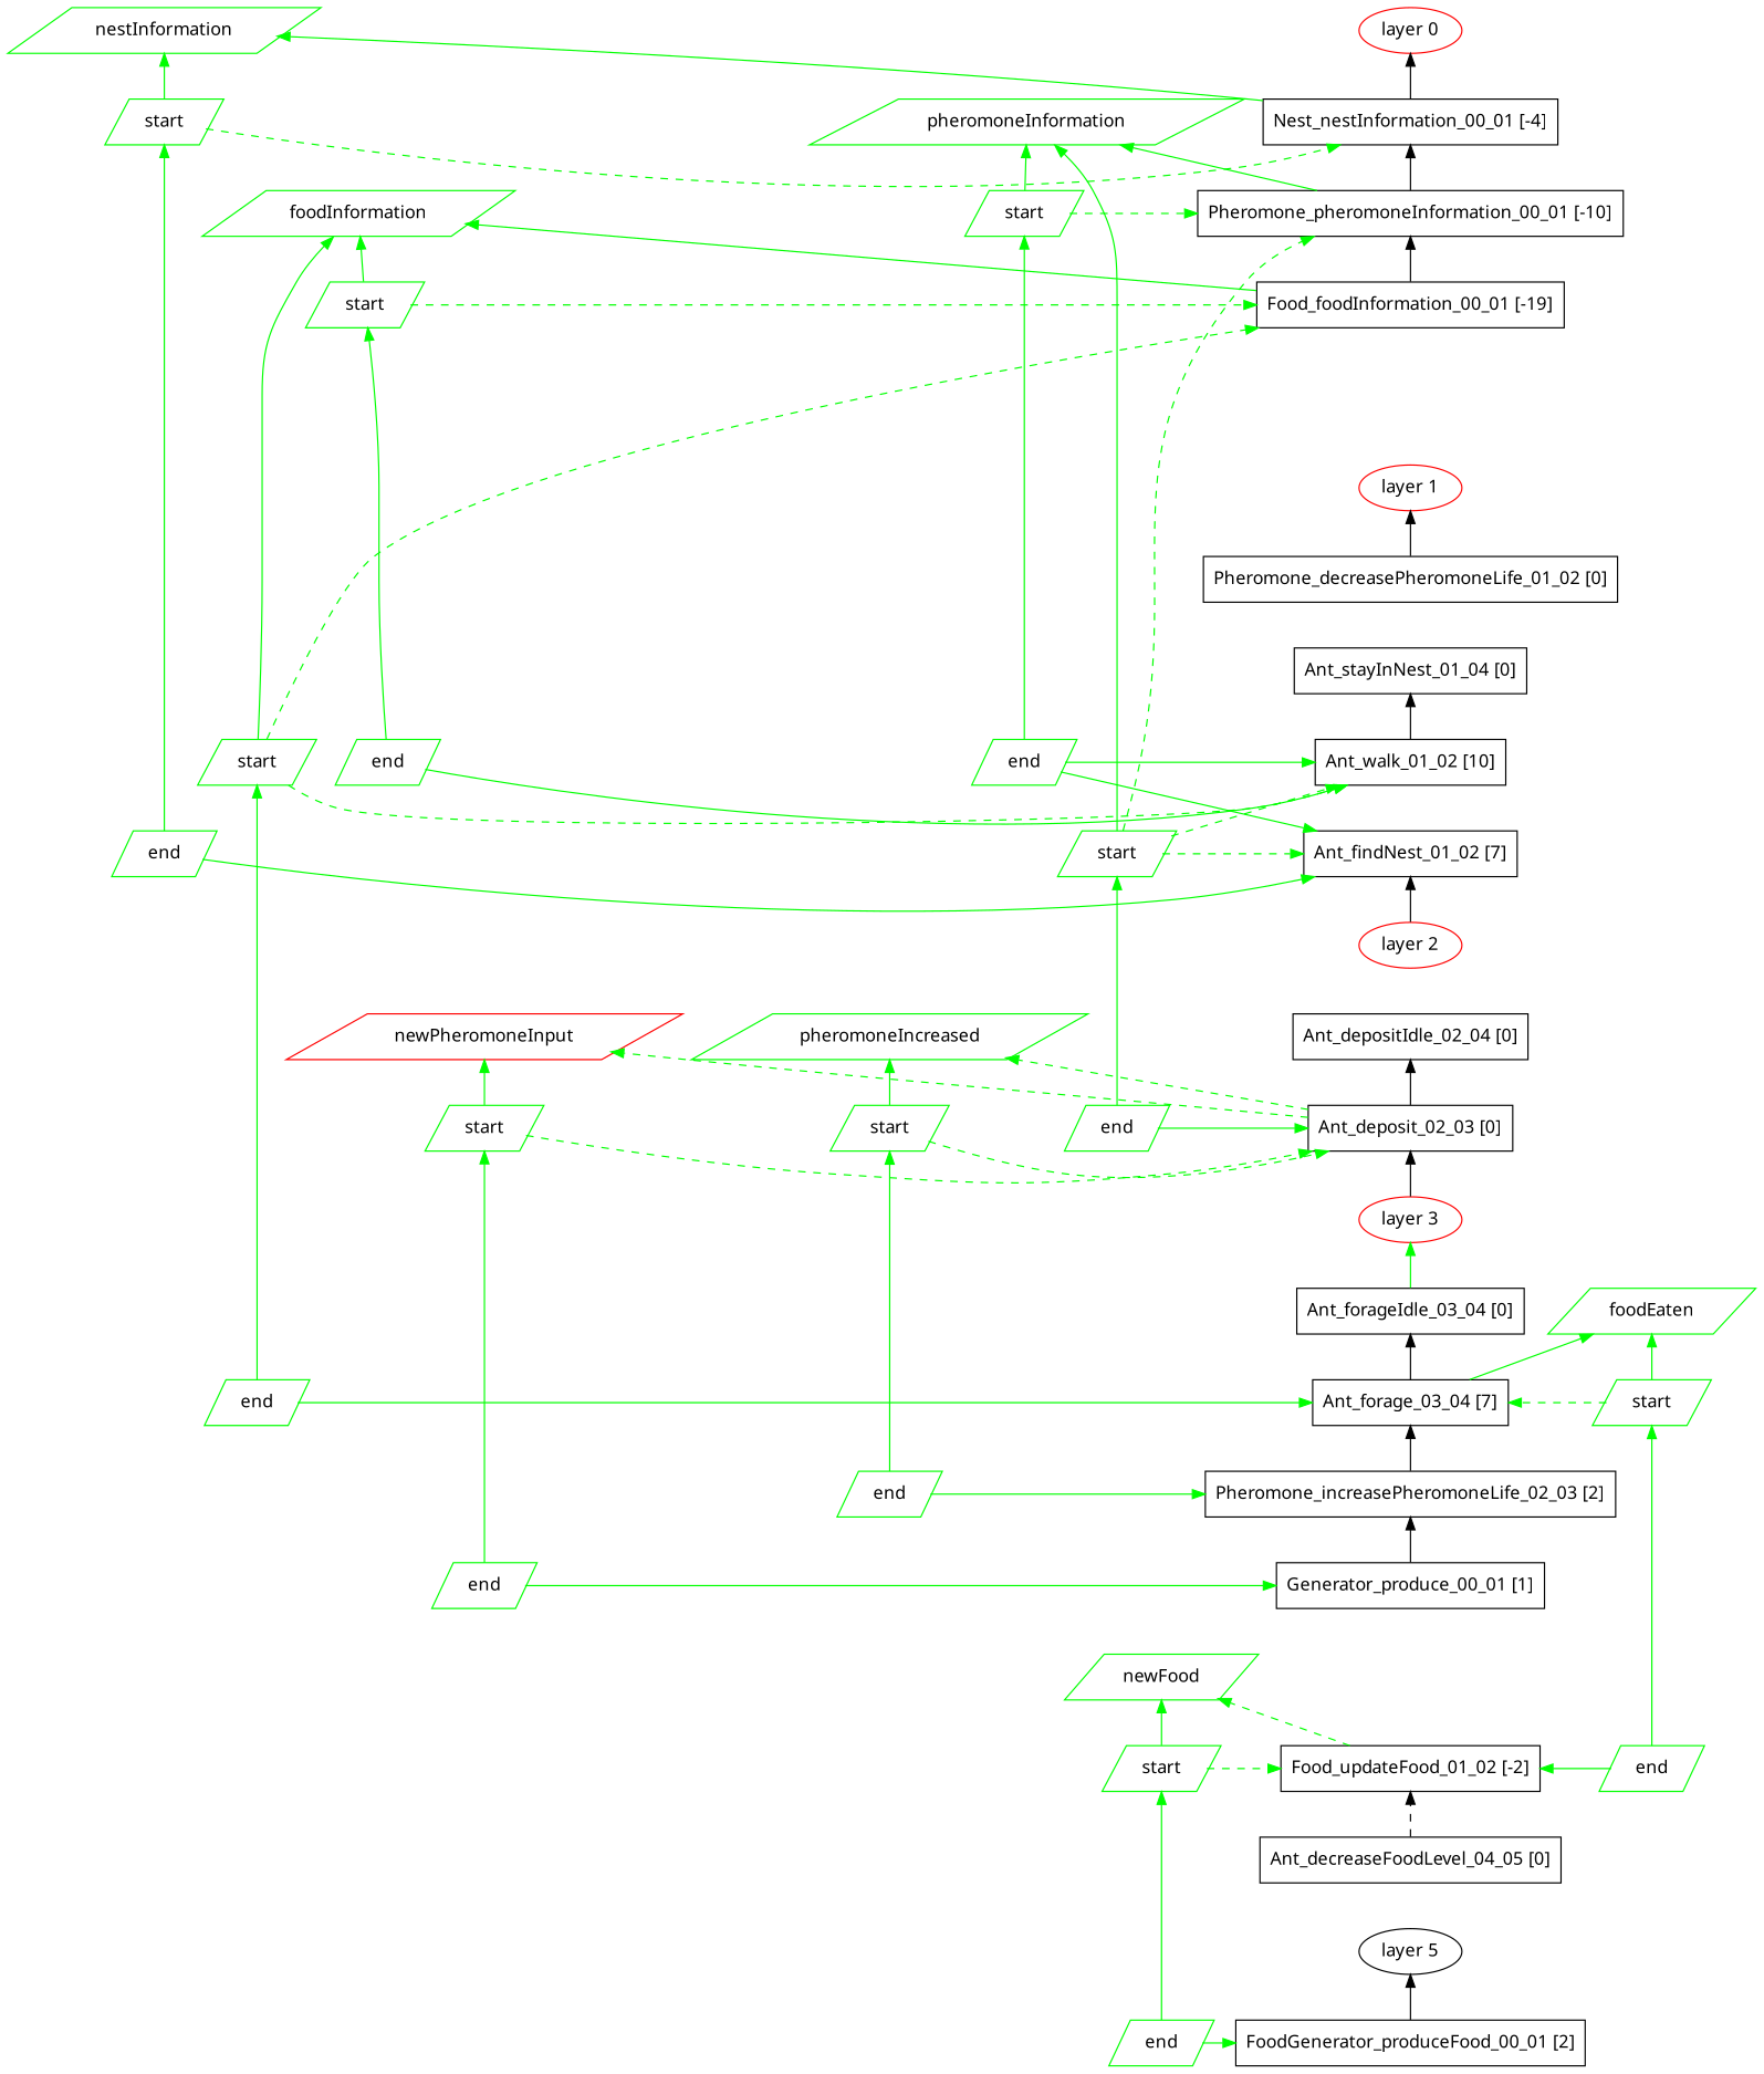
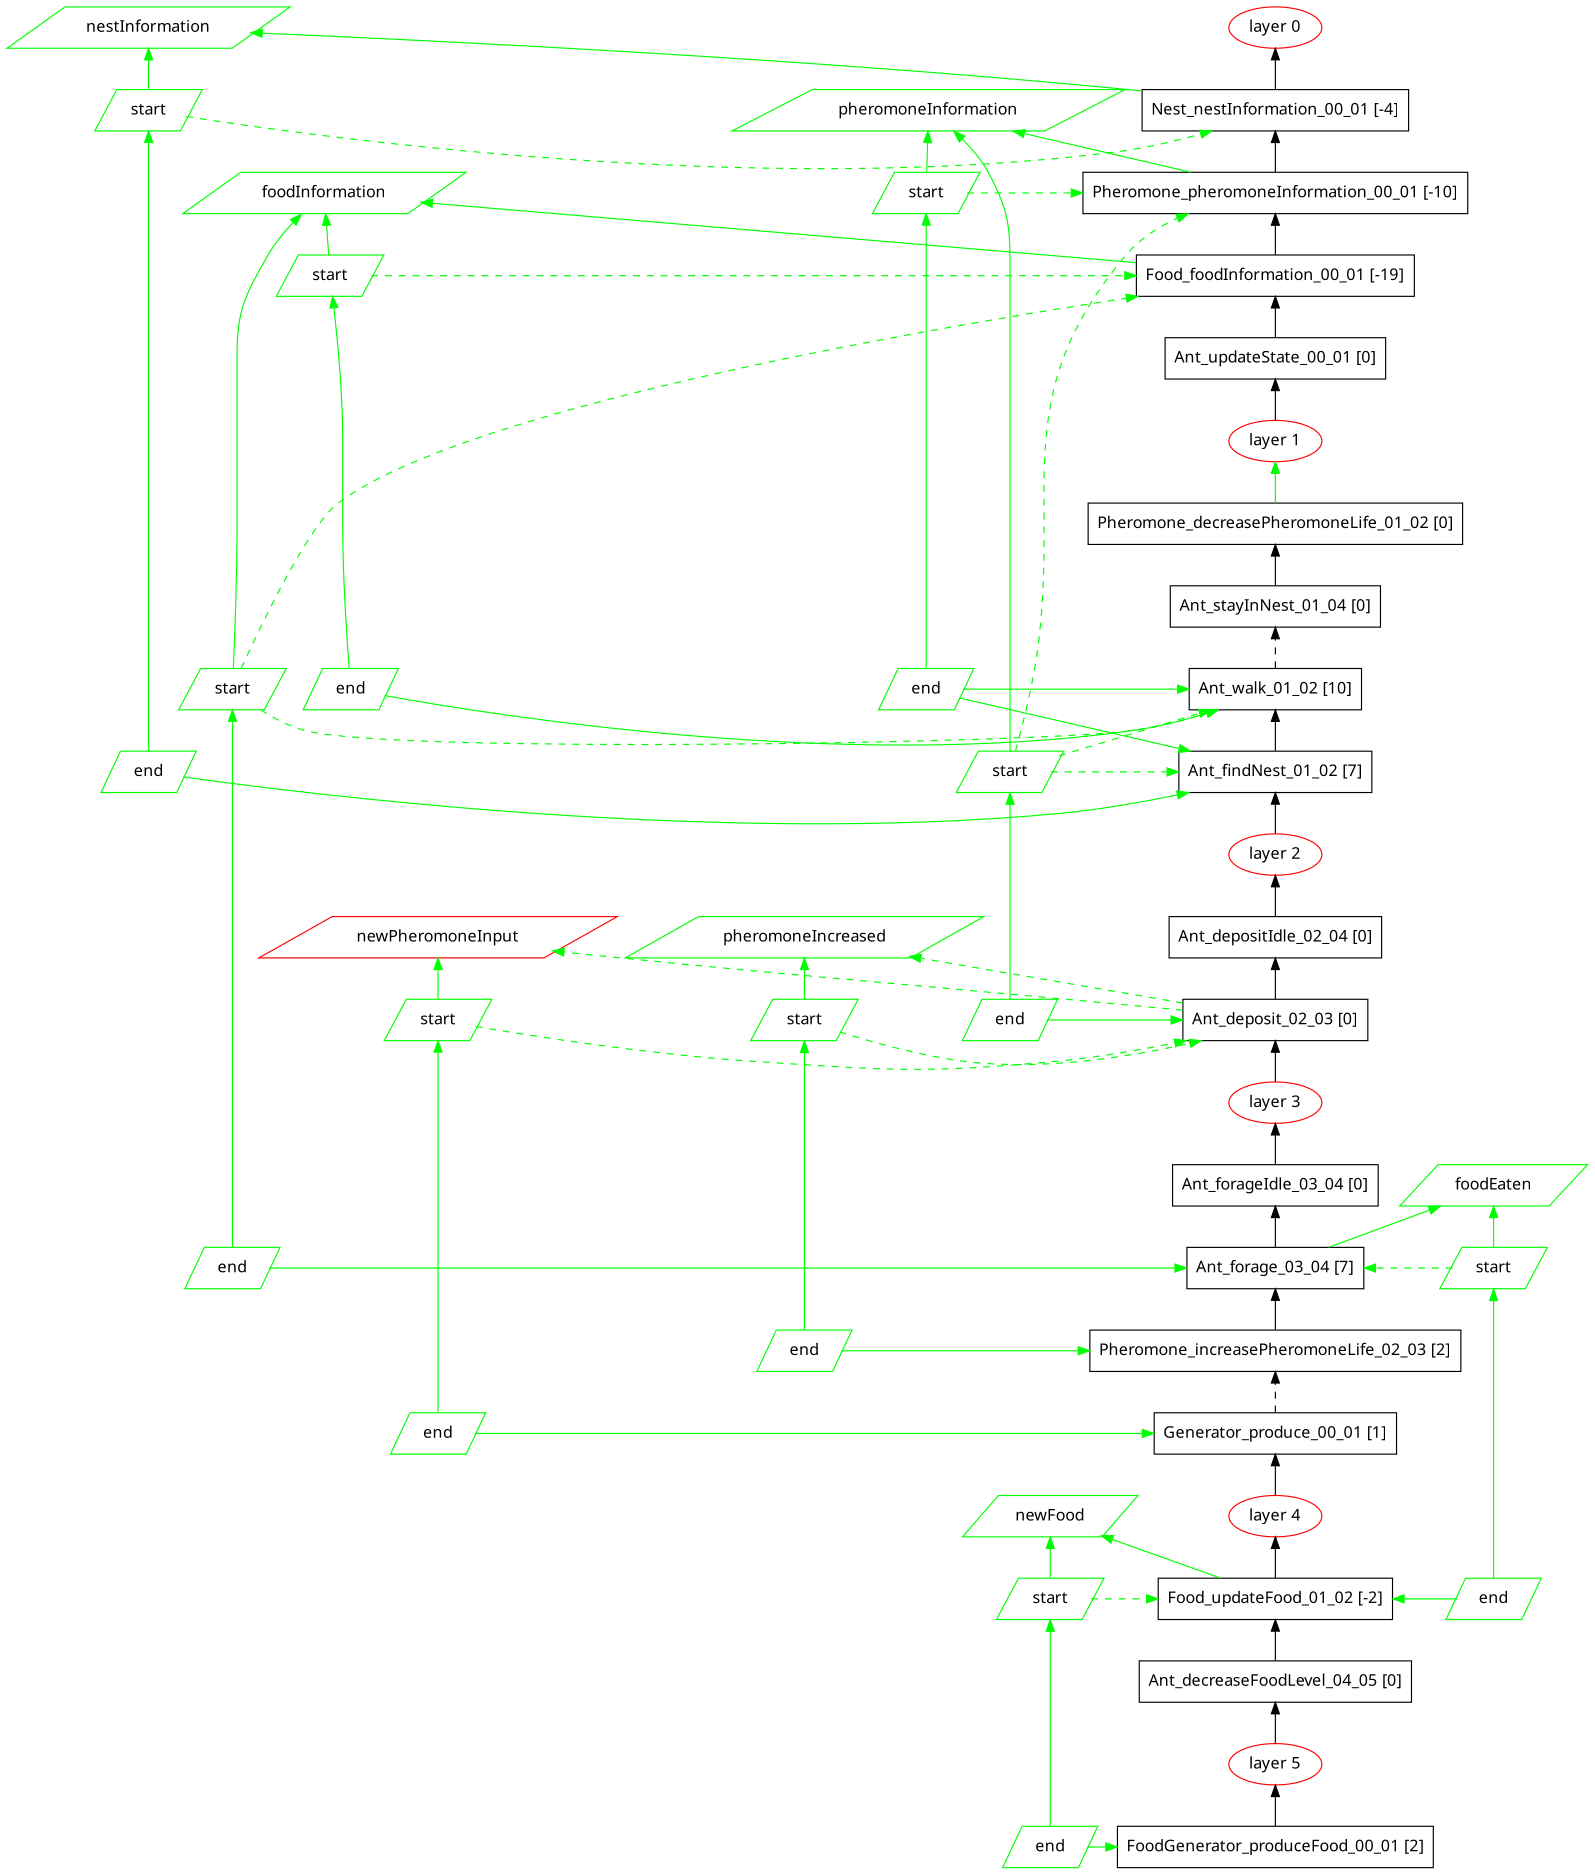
  digraph {
    fontname="Noto Sans"
    rankdir=BT
    node [fontname="Noto Sans" shape=parallelogram color="#00ff00"]
    edge [fontname="Noto Sans" color="#00ff00"]
    n1 [label="Pheromone_pheromoneInformation_00_01 [-10]" shape=rect color=""]
    n2 [label=start]
    n3 [label="Ant_walk_01_02 [10]" shape=rect color=""]
    n4 [label=end]
    n5 [label="Ant_findNest_01_02 [7]" shape=rect color=""]
    n6 [label=start]
    n7 [label="Ant_deposit_02_03 [0]" shape=rect color=""]
    n8 [label=end]
    n9 [label=start]
    n10 [label="Generator_produce_00_01 [1]" shape=rect color=""]
    n11 [label=end]
    n12 [label="Food_foodInformation_00_01 [-19]" shape=rect color=""]
    n13 [label=start]
    n14 [label=end]
    n15 [label=start]
    n16 [label="Ant_forage_03_04 [7]" shape=rect color=""]
    n17 [label=end]
    n18 [label=start]
    n19 [label="Food_updateFood_01_02 [-2]" shape=rect color=""]
    n20 [label=end]
    n21 [label=start]
    n22 [label="FoodGenerator_produceFood_00_01 [2]" shape=rect color=""]
    n23 [label=end]
    n24 [label=start]
    n25 [label="Pheromone_increasePheromoneLife_02_03 [2]" shape=rect color=""]
    n26 [label=end]
    n27 [label="Nest_nestInformation_00_01 [-4]" shape=rect color=""]
    n28 [label=start]
    n29 [label=end]
    n30 [label=pheromoneInformation]
    n31 [label="Ant_stayInNest_01_04 [0]" shape=rect color=""]
    n32 [label="Ant_depositIdle_02_04 [0]" shape=rect color=""]
    n33 [color="#ff0000" label=newPheromoneInput]
    n34 [label=pheromoneIncreased]
    n35 [label=foodInformation]
    n36 [label="Ant_forageIdle_03_04 [0]" shape=rect color=""]
    n37 [label=foodEaten]
+   n38 [color="#ff0000" label="layer 4" shape=""]
    n39 [label=newFood]
-   n40 [color=black label="layer 5" shape=""]
+   n40 [color="#ff0000" label="layer 5" shape=""]
    n41 [color="#ff0000" label="layer 0" shape=""]
    n42 [label=nestInformation]
+   n43 [label="Ant_updateState_00_01 [0]" shape=rect color=""]
    n44 [color="#ff0000" label="layer 1" shape=""]
    n45 [label="Pheromone_decreasePheromoneLife_01_02 [0]" shape=rect color=""]
    n46 [color="#ff0000" label="layer 2" shape=""]
    n47 [color="#ff0000" label="layer 3" shape=""]
    n48 [label="Ant_decreaseFoodLevel_04_05 [0]" shape=rect color=""]
    subgraph sub_1 {
      rank=same
      n1
      n2
    }
    subgraph sub_2 {
      rank=same
      n3
      n4
    }
    subgraph sub_3 {
      rank=same
      n5
      n6
    }
    subgraph sub_4 {
      rank=same
      n7
      n8
    }
    subgraph sub_5 {
      rank=same
      n7
      n9
    }
    subgraph sub_6 {
      rank=same
      n10
      n11
    }
    subgraph sub_7 {
      rank=same
      n12
      n13
    }
    subgraph sub_8 {
      rank=same
      n3
      n14
    }
    subgraph sub_9 {
      rank=same
      n3
      n15
    }
    subgraph sub_10 {
      rank=same
      n16
      n17
    }
    subgraph sub_11 {
      rank=same
      n16
      n18
    }
    subgraph sub_12 {
      rank=same
      n19
      n20
    }
    subgraph sub_13 {
      rank=same
      n19
      n21
    }
    subgraph sub_14 {
      rank=same
      n22
      n23
    }
    subgraph sub_15 {
      rank=same
      n7
      n24
    }
    subgraph sub_16 {
      rank=same
      n25
      n26
    }
    subgraph sub_17 {
      rank=same
      n27
      n28
    }
    subgraph sub_18 {
      rank=same
      n5
      n29
    }
    n1 -> n27 [color=""]
    n1 -> n30 [constraint=false]
    n2 -> n1 [constraint=false style=dashed]
    n2 -> n30
-   n3 -> n31 [color=""]
+   n3 -> n31 [style=dashed color=""]
    n4 -> n2
    n4 -> n3 [constraint=false]
    n4 -> n5 [constraint=false]
+   n5 -> n3 [color=""]
    n6 -> n1 [constraint=false style=dashed]
    n6 -> n3 [constraint=false style=dashed]
    n6 -> n5 [constraint=false style=dashed]
    n6 -> n30
    n7 -> n32 [color=""]
    n7 -> n33 [constraint=false style=dashed]
    n7 -> n34 [constraint=false style=dashed]
    n8 -> n6
    n8 -> n7 [constraint=false]
    n9 -> n7 [constraint=false style=dashed]
    n9 -> n33
-   n10 -> n25 [color=""]
+   n10 -> n25 [style=dashed color=""]
    n11 -> n9
    n11 -> n10 [constraint=false]
    n12 -> n1 [color=""]
    n12 -> n35 [constraint=false]
    n13 -> n12 [constraint=false style=dashed]
    n13 -> n35
    n14 -> n3 [constraint=false]
    n14 -> n13
    n15 -> n3 [constraint=false style=dashed]
    n15 -> n12 [constraint=false style=dashed]
    n15 -> n35
    n16 -> n36 [color=""]
    n16 -> n37 [constraint=false]
    n17 -> n15
    n17 -> n16 [constraint=false]
    n18 -> n16 [constraint=false style=dashed]
    n18 -> n37
-   n19 -> n39 [constraint=false style=dashed]
+   n19 -> n38 [color=""]
+   n19 -> n39 [constraint=false]
    n20 -> n18
    n20 -> n19 [constraint=false]
    n21 -> n19 [constraint=false style=dashed]
    n21 -> n39
    n22 -> n40 [color=""]
    n23 -> n21
    n23 -> n22 [constraint=false]
    n24 -> n7 [constraint=false style=dashed]
    n24 -> n34
    n25 -> n16 [color=""]
    n26 -> n24
    n26 -> n25 [constraint=false]
    n27 -> n41 [color=""]
    n27 -> n42 [constraint=false]
    n28 -> n27 [constraint=false style=dashed]
    n28 -> n42
    n29 -> n5 [constraint=false]
    n29 -> n28
-   n36 -> n47
-   n45 -> n44 [color=""]
+   n31 -> n45 [color=""]
+   n32 -> n46 [color=""]
+   n36 -> n47 [color=""]
+   n38 -> n10 [color=""]
+   n40 -> n48 [color=""]
+   n43 -> n12 [color=""]
+   n44 -> n43 [color=""]
+   n45 -> n44
    n46 -> n5 [color=""]
    n47 -> n7 [color=""]
-   n48 -> n19 [style=dashed color=""]
+   n48 -> n19 [color=""]
  }
